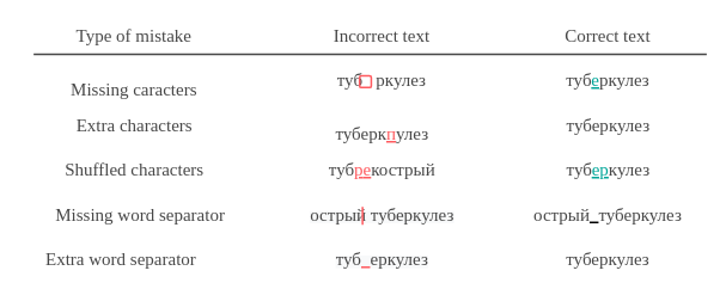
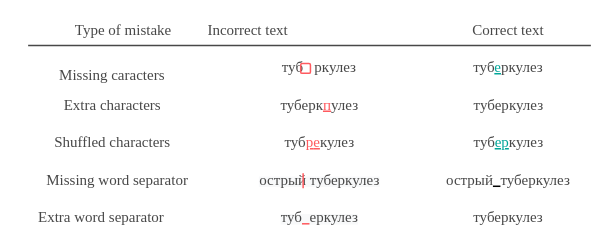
  <mxCell id="0" />
  <mxCell id="1" parent="0" />
- <mxCell id="2" value="&lt;div style=&quot;&quot;&gt;&lt;span style=&quot;font-size: 20px&quot;&gt;&lt;font color=&quot;#484848&quot; face=&quot;montserrat semibold&quot;&gt;Type of mistake&lt;/font&gt;&lt;/span&gt;&lt;/div&gt;" style="text;whiteSpace=wrap;html=1;align=center;" vertex="1" parent="1"><mxGeometry x="64" y="20" width="170" height="30" as="geometry" /></mxCell>
- <mxCell id="3" value="&lt;div&gt;&lt;span style=&quot;font-size: 20px&quot;&gt;&lt;font color=&quot;#484848&quot; face=&quot;montserrat semibold&quot;&gt;Incorrect text&lt;/font&gt;&lt;/span&gt;&lt;/div&gt;" style="text;whiteSpace=wrap;html=1;align=center;" vertex="1" parent="1"><mxGeometry x="350.25" y="20" width="150" height="30" as="geometry" /></mxCell>
+ <mxCell id="2" value="&lt;div style=&quot;&quot;&gt;&lt;span style=&quot;font-size: 20px&quot;&gt;&lt;font color=&quot;#484848&quot; face=&quot;montserrat semibold&quot;&gt;Type of mistake&lt;/font&gt;&lt;/span&gt;&lt;/div&gt;" style="text;whiteSpace=wrap;html=1;align=center;" vertex="1" parent="1"><mxGeometry x="79" y="20" width="170" height="30" as="geometry" /></mxCell>
+ <mxCell id="3" value="&lt;div&gt;&lt;span style=&quot;font-size: 20px&quot;&gt;&lt;font color=&quot;#484848&quot; face=&quot;montserrat semibold&quot;&gt;Incorrect text&lt;/font&gt;&lt;/span&gt;&lt;/div&gt;" style="text;whiteSpace=wrap;html=1;align=center;" vertex="1" parent="1"><mxGeometry x="255.25" y="20" width="150" height="30" as="geometry" /></mxCell>
  <mxCell id="4" value="&lt;div&gt;&lt;span style=&quot;font-size: 20px&quot;&gt;&lt;font color=&quot;#484848&quot; face=&quot;montserrat semibold&quot;&gt;Correct text&lt;/font&gt;&lt;/span&gt;&lt;/div&gt;" style="text;whiteSpace=wrap;html=1;align=center;" vertex="1" parent="1"><mxGeometry x="602" y="20" width="150" height="30" as="geometry" /></mxCell>
  <mxCell id="5" value="&lt;div&gt;&lt;span style=&quot;font-size: 20px&quot;&gt;&lt;font color=&quot;#484848&quot; face=&quot;montserrat semibold&quot;&gt;Missing caracters&lt;/font&gt;&lt;/span&gt;&lt;/div&gt;" style="text;whiteSpace=wrap;html=1;align=center;" vertex="1" parent="1"><mxGeometry x="54" y="80" width="190" height="30" as="geometry" /></mxCell>
  <mxCell id="6" value="" style="group" vertex="1" connectable="0" parent="1"><mxGeometry x="330.25" y="70" width="190" height="30" as="geometry" /></mxCell>
  <mxCell id="7" value="&lt;div&gt;&lt;span style=&quot;font-size: 20px&quot;&gt;&lt;font color=&quot;#484848&quot; face=&quot;montserrat semibold&quot;&gt;туб&amp;nbsp; &amp;nbsp;ркулез&lt;/font&gt;&lt;/span&gt;&lt;/div&gt;" style="text;whiteSpace=wrap;html=1;align=center;" vertex="1" parent="6"><mxGeometry width="190" height="30" as="geometry" /></mxCell>
  <mxCell id="8" value="" style="rounded=1;whiteSpace=wrap;html=1;align=center;labelBorderColor=none;fillColor=none;strokeWidth=2;strokeColor=#FF5A5F;aspect=fixed;" vertex="1" parent="6"><mxGeometry x="70" y="14" width="13" height="13" as="geometry" /></mxCell>
  <mxCell id="9" value="&lt;div&gt;&lt;span style=&quot;font-size: 20px&quot;&gt;&lt;font color=&quot;#484848&quot; face=&quot;montserrat semibold&quot;&gt;туб&lt;/font&gt;&lt;font face=&quot;montserrat semibold&quot; color=&quot;#00a699&quot;&gt;&lt;u&gt;е&lt;/u&gt;&lt;/font&gt;&lt;font color=&quot;#484848&quot; face=&quot;montserrat semibold&quot;&gt;ркулез&lt;/font&gt;&lt;/span&gt;&lt;/div&gt;" style="text;whiteSpace=wrap;html=1;align=center;" vertex="1" parent="1"><mxGeometry x="582" y="70" width="190" height="30" as="geometry" /></mxCell>
  <mxCell id="10" value="&lt;font color=&quot;#484848&quot; face=&quot;montserrat semibold&quot;&gt;&lt;span style=&quot;font-size: 20px&quot;&gt;Extra characters&lt;/span&gt;&lt;/font&gt;" style="text;whiteSpace=wrap;html=1;align=center;" vertex="1" parent="1"><mxGeometry x="60.5" y="120" width="177" height="30" as="geometry" /></mxCell>
- <mxCell id="11" value="&lt;font face=&quot;montserrat semibold&quot;&gt;&lt;span style=&quot;font-size: 20px&quot;&gt;&lt;font color=&quot;#484848&quot;&gt;туберк&lt;/font&gt;&lt;font color=&quot;#ff5a5f&quot;&gt;&lt;u&gt;п&lt;/u&gt;&lt;/font&gt;&lt;font color=&quot;#484848&quot;&gt;улез&lt;/font&gt;&lt;/span&gt;&lt;/font&gt;" style="text;whiteSpace=wrap;html=1;align=center;" vertex="1" parent="1"><mxGeometry x="336.75" y="130" width="177" height="30" as="geometry" /></mxCell>
+ <mxCell id="11" value="&lt;font face=&quot;montserrat semibold&quot;&gt;&lt;span style=&quot;font-size: 20px&quot;&gt;&lt;font color=&quot;#484848&quot;&gt;туберк&lt;/font&gt;&lt;font color=&quot;#ff5a5f&quot;&gt;&lt;u&gt;п&lt;/u&gt;&lt;/font&gt;&lt;font color=&quot;#484848&quot;&gt;улез&lt;/font&gt;&lt;/span&gt;&lt;/font&gt;" style="text;whiteSpace=wrap;html=1;align=center;" vertex="1" parent="1"><mxGeometry x="336.75" y="120" width="177" height="30" as="geometry" /></mxCell>
  <mxCell id="12" value="&lt;font face=&quot;montserrat semibold&quot;&gt;&lt;span style=&quot;font-size: 20px&quot;&gt;&lt;font color=&quot;#484848&quot;&gt;туберк&lt;/font&gt;&lt;font color=&quot;#484848&quot;&gt;улез&lt;/font&gt;&lt;/span&gt;&lt;/font&gt;" style="text;whiteSpace=wrap;html=1;align=center;" vertex="1" parent="1"><mxGeometry x="588.5" y="120" width="177" height="30" as="geometry" /></mxCell>
  <mxCell id="13" value="&lt;font color=&quot;#484848&quot; face=&quot;montserrat semibold&quot;&gt;&lt;span style=&quot;font-size: 20px&quot;&gt;Shuffled characters&lt;/span&gt;&lt;/font&gt;" style="text;whiteSpace=wrap;html=1;align=center;" vertex="1" parent="1"><mxGeometry x="45.5" y="170" width="207" height="30" as="geometry" /></mxCell>
- <mxCell id="14" value="&lt;font face=&quot;montserrat semibold&quot;&gt;&lt;span style=&quot;font-size: 20px&quot;&gt;&lt;font color=&quot;#484848&quot;&gt;туб&lt;/font&gt;&lt;font color=&quot;#ff5a5f&quot;&gt;&lt;u&gt;р&lt;/u&gt;&lt;/font&gt;&lt;/span&gt;&lt;/font&gt;&lt;span style=&quot;font-family: &amp;#34;montserrat semibold&amp;#34; ; font-size: 20px&quot;&gt;&lt;font color=&quot;#ff5a5f&quot;&gt;&lt;u&gt;е&lt;/u&gt;&lt;/font&gt;&lt;/span&gt;&lt;font face=&quot;montserrat semibold&quot;&gt;&lt;span style=&quot;font-size: 20px&quot;&gt;&lt;font color=&quot;#484848&quot;&gt;к&lt;/font&gt;&lt;font color=&quot;#484848&quot;&gt;острый&lt;/font&gt;&lt;/span&gt;&lt;/font&gt;" style="text;whiteSpace=wrap;html=1;align=center;" vertex="1" parent="1"><mxGeometry x="336.75" y="170" width="177" height="30" as="geometry" /></mxCell>
+ <mxCell id="14" value="&lt;font face=&quot;montserrat semibold&quot;&gt;&lt;span style=&quot;font-size: 20px&quot;&gt;&lt;font color=&quot;#484848&quot;&gt;туб&lt;/font&gt;&lt;font color=&quot;#ff5a5f&quot;&gt;&lt;u&gt;р&lt;/u&gt;&lt;/font&gt;&lt;/span&gt;&lt;/font&gt;&lt;span style=&quot;font-family: &amp;#34;montserrat semibold&amp;#34; ; font-size: 20px&quot;&gt;&lt;font color=&quot;#ff5a5f&quot;&gt;&lt;u&gt;е&lt;/u&gt;&lt;/font&gt;&lt;/span&gt;&lt;font face=&quot;montserrat semibold&quot;&gt;&lt;span style=&quot;font-size: 20px&quot;&gt;&lt;font color=&quot;#484848&quot;&gt;к&lt;/font&gt;&lt;font color=&quot;#484848&quot;&gt;улез&lt;/font&gt;&lt;/span&gt;&lt;/font&gt;" style="text;whiteSpace=wrap;html=1;align=center;" vertex="1" parent="1"><mxGeometry x="336.75" y="170" width="177" height="30" as="geometry" /></mxCell>
  <mxCell id="15" value="&lt;font face=&quot;montserrat semibold&quot;&gt;&lt;span style=&quot;font-size: 20px&quot;&gt;&lt;font color=&quot;#484848&quot;&gt;туб&lt;/font&gt;&lt;font color=&quot;#00a699&quot;&gt;&lt;u&gt;ер&lt;/u&gt;&lt;/font&gt;&lt;/span&gt;&lt;/font&gt;&lt;font face=&quot;montserrat semibold&quot;&gt;&lt;span style=&quot;font-size: 20px&quot;&gt;&lt;font color=&quot;#484848&quot;&gt;к&lt;/font&gt;&lt;font color=&quot;#484848&quot;&gt;улез&lt;/font&gt;&lt;/span&gt;&lt;/font&gt;" style="text;whiteSpace=wrap;html=1;align=center;" vertex="1" parent="1"><mxGeometry x="588.5" y="170" width="177" height="30" as="geometry" /></mxCell>
  <mxCell id="16" value="&lt;font color=&quot;#484848&quot; face=&quot;montserrat semibold&quot;&gt;&lt;span style=&quot;font-size: 20px&quot;&gt;Missing word separator&lt;/span&gt;&lt;/font&gt;" style="text;whiteSpace=wrap;html=1;align=center;" vertex="1" parent="1"><mxGeometry x="30.5" y="220" width="250" height="30" as="geometry" /></mxCell>
  <mxCell id="17" value="" style="group" vertex="1" connectable="0" parent="1"><mxGeometry x="317" y="220" width="216.5" height="30" as="geometry" /></mxCell>
  <mxCell id="18" value="&lt;font face=&quot;montserrat semibold&quot; style=&quot;font-size: 12px ; font-style: normal ; font-weight: 400 ; letter-spacing: normal ; text-indent: 0px ; text-transform: none ; word-spacing: 0px ; background-color: rgb(248 , 249 , 250)&quot;&gt;&lt;span style=&quot;font-size: 20px&quot;&gt;&lt;font color=&quot;#484848&quot;&gt;острый &lt;/font&gt;&lt;font color=&quot;#484848&quot;&gt;туб&lt;/font&gt;&lt;font color=&quot;#484848&quot;&gt;ер&lt;/font&gt;&lt;/span&gt;&lt;/font&gt;&lt;font face=&quot;montserrat semibold&quot; style=&quot;color: rgb(0 , 0 , 0) ; font-size: 12px ; font-style: normal ; font-weight: 400 ; letter-spacing: normal ; text-indent: 0px ; text-transform: none ; word-spacing: 0px ; background-color: rgb(248 , 249 , 250)&quot;&gt;&lt;span style=&quot;font-size: 20px&quot;&gt;&lt;font color=&quot;#484848&quot;&gt;к&lt;/font&gt;&lt;font color=&quot;#484848&quot;&gt;улез&lt;/font&gt;&lt;/span&gt;&lt;/font&gt;" style="text;whiteSpace=wrap;html=1;align=center;" vertex="1" parent="17"><mxGeometry width="216.5" height="30" as="geometry" /></mxCell>
  <mxCell id="19" value="" style="endArrow=none;html=1;fontColor=#FF5A5F;strokeColor=#FF5A5F;strokeWidth=2;" edge="1" parent="17"><mxGeometry width="50" height="50" relative="1" as="geometry"><mxPoint x="86.5" y="30" as="sourcePoint" /><mxPoint x="86.5" y="10" as="targetPoint" /></mxGeometry></mxCell>
  <mxCell id="20" value="&lt;font face=&quot;montserrat semibold&quot;&gt;&lt;span style=&quot;font-size: 20px&quot;&gt;&lt;font color=&quot;#484848&quot;&gt;острый&lt;/font&gt;&lt;u&gt;&lt;font color=&quot;#00a699&quot;&gt;&amp;nbsp;&amp;nbsp;&lt;/font&gt;&lt;/u&gt;&lt;font color=&quot;#484848&quot;&gt;туберкулез&lt;/font&gt;&lt;/span&gt;&lt;/font&gt;" style="text;whiteSpace=wrap;html=1;align=center;" vertex="1" parent="1"><mxGeometry x="567" y="220" width="220" height="30" as="geometry" /></mxCell>
  <mxCell id="21" value="" style="endArrow=none;html=1;fontColor=#FF5A5F;strokeWidth=2;strokeColor=#484848;" edge="1" parent="1"><mxGeometry width="50" height="50" relative="1" as="geometry"><mxPoint x="37" y="60" as="sourcePoint" /><mxPoint x="787" y="60" as="targetPoint" /></mxGeometry></mxCell>
  <mxCell id="22" value="&lt;font color=&quot;#484848&quot; face=&quot;montserrat semibold&quot;&gt;&lt;span style=&quot;font-size: 20px&quot;&gt;Extra word separator&lt;/span&gt;&lt;/font&gt;" style="text;whiteSpace=wrap;html=1;align=center;" vertex="1" parent="1"><mxGeometry x="20.5" y="270" width="227" height="30" as="geometry" /></mxCell>
  <mxCell id="23" value="" style="group" vertex="1" connectable="0" parent="1"><mxGeometry x="317" y="270" width="216.5" height="30" as="geometry" /></mxCell>
  <mxCell id="24" value="&lt;font face=&quot;montserrat semibold&quot; style=&quot;font-size: 12px ; font-style: normal ; font-weight: 400 ; letter-spacing: normal ; text-indent: 0px ; text-transform: none ; word-spacing: 0px ; background-color: rgb(248 , 249 , 250)&quot;&gt;&lt;span style=&quot;font-size: 20px&quot;&gt;&lt;font color=&quot;#484848&quot;&gt;туб&lt;/font&gt;&lt;font color=&quot;#ff5a5f&quot;&gt;&lt;u&gt;&amp;nbsp;&amp;nbsp;&lt;/u&gt;&lt;/font&gt;&lt;font color=&quot;#484848&quot;&gt;ер&lt;/font&gt;&lt;/span&gt;&lt;/font&gt;&lt;font face=&quot;montserrat semibold&quot; style=&quot;color: rgb(0 , 0 , 0) ; font-size: 12px ; font-style: normal ; font-weight: 400 ; letter-spacing: normal ; text-indent: 0px ; text-transform: none ; word-spacing: 0px ; background-color: rgb(248 , 249 , 250)&quot;&gt;&lt;span style=&quot;font-size: 20px&quot;&gt;&lt;font color=&quot;#484848&quot;&gt;к&lt;/font&gt;&lt;font color=&quot;#484848&quot;&gt;улез&lt;/font&gt;&lt;/span&gt;&lt;/font&gt;" style="text;whiteSpace=wrap;html=1;align=center;" vertex="1" parent="23"><mxGeometry width="216.5" height="30" as="geometry" /></mxCell>
  <mxCell id="25" value="&lt;font face=&quot;montserrat semibold&quot;&gt;&lt;span style=&quot;font-size: 20px&quot;&gt;&lt;font color=&quot;#484848&quot;&gt;туберкулез&lt;/font&gt;&lt;/span&gt;&lt;/font&gt;" style="text;whiteSpace=wrap;html=1;align=center;" vertex="1" parent="1"><mxGeometry x="567" y="270" width="220" height="30" as="geometry" /></mxCell>
